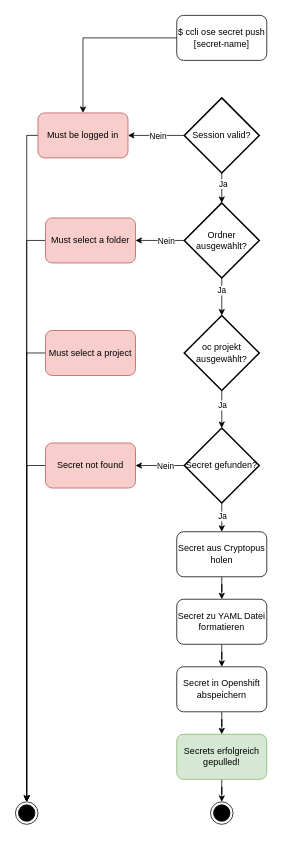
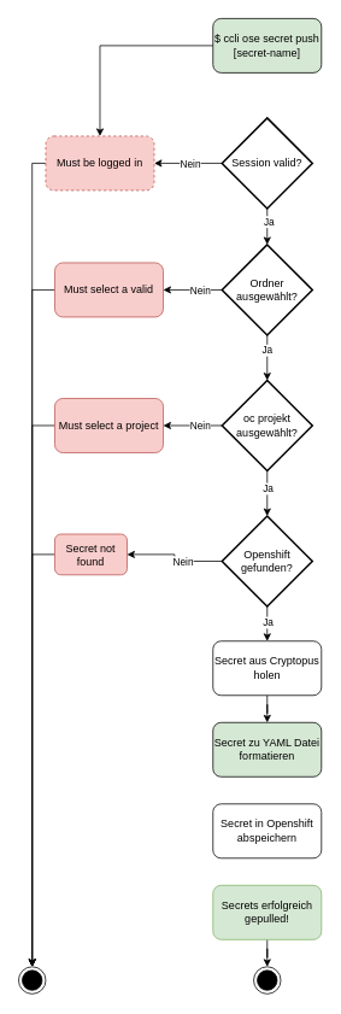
  <mxCell id="0" />
  <mxCell id="1" parent="0" />
- <mxCell id="2" value="$ ccli ose secret push [secret-name]" style="rounded=1;whiteSpace=wrap;html=1;" parent="1" vertex="1"><mxGeometry x="235" y="20" width="120" height="60" as="geometry" /></mxCell>
+ <mxCell id="2" value="$ ccli ose secret push [secret-name]" style="rounded=1;whiteSpace=wrap;html=1;fillColor=#d5e8d4;" parent="1" vertex="1"><mxGeometry x="235" y="20" width="120" height="60" as="geometry" /></mxCell>
  <mxCell id="3" value="" style="ellipse;html=1;shape=endState;fillColor=#000000;" parent="1" vertex="1"><mxGeometry x="20" y="1068.28" width="30" height="30" as="geometry" /></mxCell>
  <mxCell id="4" style="edgeStyle=orthogonalEdgeStyle;rounded=0;orthogonalLoop=1;jettySize=auto;html=1;" parent="1" source="9" target="3" edge="1"><mxGeometry relative="1" as="geometry"><Array as="points"><mxPoint x="35" y="180" /></Array></mxGeometry></mxCell>
  <mxCell id="5" style="edgeStyle=orthogonalEdgeStyle;rounded=0;orthogonalLoop=1;jettySize=auto;html=1;" parent="1" source="7" target="16" edge="1"><mxGeometry relative="1" as="geometry"><mxPoint x="295" y="290" as="targetPoint" /></mxGeometry></mxCell>
  <mxCell id="6" value="Ja" style="edgeLabel;html=1;align=center;verticalAlign=middle;resizable=0;points=[];" parent="5" vertex="1" connectable="0"><mxGeometry x="-0.307" y="1" relative="1" as="geometry"><mxPoint as="offset" /></mxGeometry></mxCell>
  <mxCell id="7" value="Session valid?" style="strokeWidth=2;html=1;shape=mxgraph.flowchart.decision;whiteSpace=wrap;" parent="1" vertex="1"><mxGeometry x="245" y="130" width="100" height="100" as="geometry" /></mxCell>
  <mxCell id="8" style="edgeStyle=orthogonalEdgeStyle;rounded=0;orthogonalLoop=1;jettySize=auto;html=1;" parent="1" source="2" target="9" edge="1"><mxGeometry relative="1" as="geometry"><mxPoint x="295" y="80" as="sourcePoint" /><mxPoint x="295" y="300" as="targetPoint" /></mxGeometry></mxCell>
- <mxCell id="9" value="Must be logged in" style="rounded=1;whiteSpace=wrap;html=1;fillColor=#f8cecc;strokeColor=#b85450;" parent="1" vertex="1"><mxGeometry x="50" y="150" width="120" height="60" as="geometry" /></mxCell>
+ <mxCell id="9" value="Must be logged in" style="rounded=1;whiteSpace=wrap;html=1;fillColor=#f8cecc;strokeColor=#b85450;dashed=1;" parent="1" vertex="1"><mxGeometry x="50" y="150" width="120" height="60" as="geometry" /></mxCell>
  <mxCell id="10" style="edgeStyle=orthogonalEdgeStyle;rounded=0;orthogonalLoop=1;jettySize=auto;html=1;" parent="1" source="7" target="9" edge="1"><mxGeometry relative="1" as="geometry"><mxPoint x="245" y="180.034" as="sourcePoint" /><mxPoint x="5" y="910" as="targetPoint" /></mxGeometry></mxCell>
  <mxCell id="11" value="&lt;div&gt;Nein&lt;/div&gt;" style="edgeLabel;html=1;align=center;verticalAlign=middle;resizable=0;points=[];" parent="10" vertex="1" connectable="0"><mxGeometry x="-0.773" y="1" relative="1" as="geometry"><mxPoint x="-26.39" y="-1" as="offset" /></mxGeometry></mxCell>
  <mxCell id="12" style="edgeStyle=orthogonalEdgeStyle;rounded=0;orthogonalLoop=1;jettySize=auto;html=1;" parent="1" source="16" target="18" edge="1"><mxGeometry relative="1" as="geometry" /></mxCell>
  <mxCell id="13" value="Nein" style="edgeLabel;html=1;align=center;verticalAlign=middle;resizable=0;points=[];" parent="12" vertex="1" connectable="0"><mxGeometry x="0.227" y="-1" relative="1" as="geometry"><mxPoint x="15" y="1" as="offset" /></mxGeometry></mxCell>
  <mxCell id="14" style="edgeStyle=orthogonalEdgeStyle;rounded=0;orthogonalLoop=1;jettySize=auto;html=1;" parent="1" source="16" target="22" edge="1"><mxGeometry relative="1" as="geometry"><mxPoint x="295" y="417" as="targetPoint" /></mxGeometry></mxCell>
  <mxCell id="15" value="Ja" style="edgeLabel;html=1;align=center;verticalAlign=middle;resizable=0;points=[];" parent="14" vertex="1" connectable="0"><mxGeometry x="-0.348" y="-1" relative="1" as="geometry"><mxPoint as="offset" /></mxGeometry></mxCell>
  <mxCell id="16" value="Ordner ausgewählt?" style="strokeWidth=2;html=1;shape=mxgraph.flowchart.decision;whiteSpace=wrap;" parent="1" vertex="1"><mxGeometry x="245" y="270" width="100" height="100" as="geometry" /></mxCell>
  <mxCell id="17" style="edgeStyle=orthogonalEdgeStyle;rounded=0;orthogonalLoop=1;jettySize=auto;html=1;" parent="1" source="18" target="3" edge="1"><mxGeometry relative="1" as="geometry" /></mxCell>
- <mxCell id="18" value="Must select a folder" style="rounded=1;whiteSpace=wrap;html=1;fillColor=#f8cecc;strokeColor=#b85450;" parent="1" vertex="1"><mxGeometry x="60" y="290" width="120" height="60" as="geometry" /></mxCell>
+ <mxCell id="18" value="Must select a valid" style="rounded=1;whiteSpace=wrap;html=1;fillColor=#f8cecc;strokeColor=#b85450;" parent="1" vertex="1"><mxGeometry x="60" y="290" width="120" height="60" as="geometry" /></mxCell>
  <mxCell id="19" value="" style="ellipse;html=1;shape=endState;fillColor=#000000;" parent="1" vertex="1"><mxGeometry x="280" y="1068.28" width="30" height="30" as="geometry" /></mxCell>
+ <mxCell id="20" style="edgeStyle=orthogonalEdgeStyle;rounded=0;orthogonalLoop=1;jettySize=auto;html=1;" parent="1" source="22" target="26" edge="1"><mxGeometry relative="1" as="geometry" /></mxCell>
+ <mxCell id="21" value="Nein" style="edgeLabel;html=1;align=center;verticalAlign=middle;resizable=0;points=[];" parent="20" vertex="1" connectable="0"><mxGeometry x="0.274" y="2" relative="1" as="geometry"><mxPoint x="16.38" y="-2" as="offset" /></mxGeometry></mxCell>
  <mxCell id="22" value="oc projekt ausgewählt?" style="strokeWidth=2;html=1;shape=mxgraph.flowchart.decision;whiteSpace=wrap;" parent="1" vertex="1"><mxGeometry x="245" y="420" width="100" height="100" as="geometry" /></mxCell>
  <mxCell id="23" style="edgeStyle=orthogonalEdgeStyle;rounded=0;orthogonalLoop=1;jettySize=auto;html=1;" parent="1" source="22" target="30" edge="1"><mxGeometry relative="1" as="geometry"><mxPoint x="295" y="540" as="sourcePoint" /><mxPoint x="295" y="570" as="targetPoint" /></mxGeometry></mxCell>
  <mxCell id="24" value="Ja" style="edgeLabel;html=1;align=center;verticalAlign=middle;resizable=0;points=[];" parent="23" vertex="1" connectable="0"><mxGeometry x="0.319" relative="1" as="geometry"><mxPoint y="-13.33" as="offset" /></mxGeometry></mxCell>
  <mxCell id="25" style="edgeStyle=orthogonalEdgeStyle;rounded=0;orthogonalLoop=1;jettySize=auto;html=1;" parent="1" source="26" target="3" edge="1"><mxGeometry relative="1" as="geometry" /></mxCell>
  <mxCell id="26" value="Must select a project" style="rounded=1;whiteSpace=wrap;html=1;fillColor=#f8cecc;strokeColor=#b85450;" parent="1" vertex="1"><mxGeometry x="60" y="440" width="120" height="60" as="geometry" /></mxCell>
  <mxCell id="27" style="edgeStyle=orthogonalEdgeStyle;rounded=0;orthogonalLoop=1;jettySize=auto;html=1;" parent="1" source="31" target="3" edge="1"><mxGeometry relative="1" as="geometry"><mxPoint x="-160" y="820" as="targetPoint" /></mxGeometry></mxCell>
  <mxCell id="28" style="edgeStyle=orthogonalEdgeStyle;rounded=0;orthogonalLoop=1;jettySize=auto;html=1;" parent="1" source="30" target="37" edge="1"><mxGeometry relative="1" as="geometry" /></mxCell>
  <mxCell id="29" value="Ja" style="edgeLabel;html=1;align=center;verticalAlign=middle;resizable=0;points=[];" parent="28" vertex="1" connectable="0"><mxGeometry x="0.2" y="5" relative="1" as="geometry"><mxPoint x="-5" y="-4.14" as="offset" /></mxGeometry></mxCell>
- <mxCell id="30" value="Secret gefunden?" style="strokeWidth=2;html=1;shape=mxgraph.flowchart.decision;whiteSpace=wrap;" parent="1" vertex="1"><mxGeometry x="245" y="570" width="100" height="100" as="geometry" /></mxCell>
- <mxCell id="31" value="Secret not found" style="rounded=1;whiteSpace=wrap;html=1;fillColor=#f8cecc;strokeColor=#b85450;" parent="1" vertex="1"><mxGeometry x="60" y="590" width="120" height="60" as="geometry" /></mxCell>
+ <mxCell id="30" value="Openshift gefunden?" style="strokeWidth=2;html=1;shape=mxgraph.flowchart.decision;whiteSpace=wrap;" parent="1" vertex="1"><mxGeometry x="245" y="570" width="100" height="100" as="geometry" /></mxCell>
+ <mxCell id="31" value="Secret not found" style="rounded=1;whiteSpace=wrap;html=1;fillColor=#f8cecc;strokeColor=#b85450;" parent="1" vertex="1"><mxGeometry x="60" y="590" width="80" height="45" as="geometry" /></mxCell>
  <mxCell id="32" style="edgeStyle=orthogonalEdgeStyle;rounded=0;orthogonalLoop=1;jettySize=auto;html=1;" parent="1" source="30" target="31" edge="1"><mxGeometry relative="1" as="geometry"><mxPoint x="35" y="770" as="targetPoint" /><mxPoint x="245" y="620" as="sourcePoint" /></mxGeometry></mxCell>
  <mxCell id="33" value="Nein" style="edgeLabel;html=1;align=center;verticalAlign=middle;resizable=0;points=[];" parent="32" vertex="1" connectable="0"><mxGeometry x="-0.209" relative="1" as="geometry"><mxPoint as="offset" /></mxGeometry></mxCell>
- <mxCell id="34" style="edgeStyle=orthogonalEdgeStyle;rounded=0;orthogonalLoop=1;jettySize=auto;html=1;" parent="1" source="35" target="39" edge="1"><mxGeometry relative="1" as="geometry"><mxPoint x="295" y="908.28" as="targetPoint" /></mxGeometry></mxCell>
- <mxCell id="35" value="Secret zu YAML Datei formatieren" style="rounded=1;whiteSpace=wrap;html=1;" parent="1" vertex="1"><mxGeometry x="235" y="798.28" width="120" height="60" as="geometry" /></mxCell>
+ <mxCell id="35" value="Secret zu YAML Datei formatieren" style="rounded=1;whiteSpace=wrap;html=1;fillColor=#d5e8d4;" parent="1" vertex="1"><mxGeometry x="235" y="798.28" width="120" height="60" as="geometry" /></mxCell>
  <mxCell id="36" style="edgeStyle=orthogonalEdgeStyle;rounded=0;orthogonalLoop=1;jettySize=auto;html=1;" parent="1" source="37" target="35" edge="1"><mxGeometry relative="1" as="geometry" /></mxCell>
  <mxCell id="37" value="Secret aus Cryptopus holen" style="rounded=1;whiteSpace=wrap;html=1;" parent="1" vertex="1"><mxGeometry x="235" y="708.28" width="120" height="60" as="geometry" /></mxCell>
- <mxCell id="38" style="edgeStyle=orthogonalEdgeStyle;rounded=0;orthogonalLoop=1;jettySize=auto;html=1;" parent="1" source="39" target="41" edge="1"><mxGeometry relative="1" as="geometry" /></mxCell>
  <mxCell id="39" value="Secret in Openshift abspeichern" style="rounded=1;whiteSpace=wrap;html=1;" parent="1" vertex="1"><mxGeometry x="235" y="888.28" width="120" height="60" as="geometry" /></mxCell>
  <mxCell id="40" style="edgeStyle=orthogonalEdgeStyle;rounded=0;orthogonalLoop=1;jettySize=auto;html=1;" parent="1" source="41" target="19" edge="1"><mxGeometry relative="1" as="geometry" /></mxCell>
  <mxCell id="41" value="Secrets erfolgreich gepulled!" style="rounded=1;whiteSpace=wrap;html=1;fillColor=#d5e8d4;strokeColor=#82b366;" parent="1" vertex="1"><mxGeometry x="235" y="978.28" width="120" height="60" as="geometry" /></mxCell>
